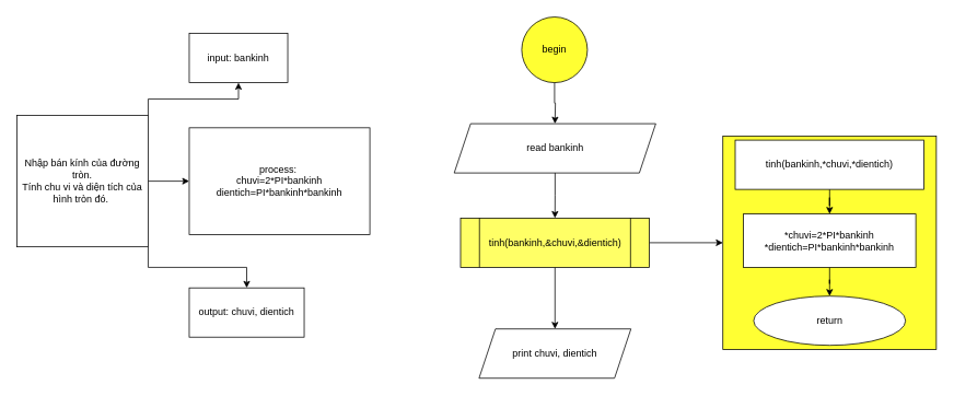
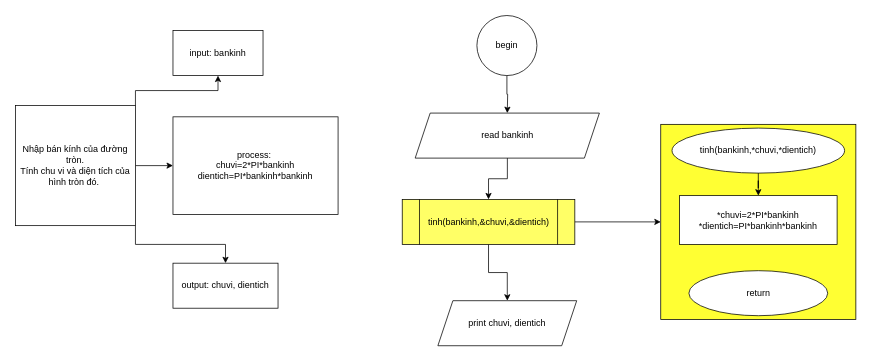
  <mxCell id="0" />
  <mxCell id="1" parent="0" />
  <mxCell id="2" style="edgeStyle=orthogonalEdgeStyle;rounded=0;orthogonalLoop=1;jettySize=auto;html=1;entryX=0.5;entryY=0;entryDx=0;entryDy=0;" parent="1" source="3" edge="1"><mxGeometry relative="1" as="geometry"><mxPoint x="675.5" y="150" as="targetPoint" /></mxGeometry></mxCell>
- <mxCell id="3" value="begin" style="ellipse;whiteSpace=wrap;html=1;aspect=fixed;fillColor=#ffff33;" parent="1" vertex="1"><mxGeometry x="635" y="20" width="80" height="80" as="geometry" /></mxCell>
+ <mxCell id="3" value="begin" style="ellipse;whiteSpace=wrap;html=1;aspect=fixed;" parent="1" vertex="1"><mxGeometry x="635" y="20" width="80" height="80" as="geometry" /></mxCell>
  <mxCell id="4" style="edgeStyle=orthogonalEdgeStyle;rounded=0;orthogonalLoop=1;jettySize=auto;html=1;exitX=0.5;exitY=1;exitDx=0;exitDy=0;" parent="1" edge="1"><mxGeometry relative="1" as="geometry"><mxPoint x="1010" y="110" as="sourcePoint" /><mxPoint x="1010" y="110" as="targetPoint" /></mxGeometry></mxCell>
  <mxCell id="5" style="edgeStyle=orthogonalEdgeStyle;rounded=0;orthogonalLoop=1;jettySize=auto;html=1;entryX=0.5;entryY=0;entryDx=0;entryDy=0;" parent="1" source="7" target="8" edge="1"><mxGeometry relative="1" as="geometry" /></mxCell>
  <mxCell id="6" style="edgeStyle=orthogonalEdgeStyle;rounded=0;orthogonalLoop=1;jettySize=auto;html=1;exitX=1;exitY=0.5;exitDx=0;exitDy=0;" parent="1" source="7" target="9" edge="1"><mxGeometry relative="1" as="geometry"><mxPoint x="920" y="425.353" as="targetPoint" /></mxGeometry></mxCell>
- <mxCell id="7" value="tinh(bankinh,&amp;amp;chuvi,&amp;amp;dientich)" style="shape=process;whiteSpace=wrap;html=1;backgroundOutline=1;fillColor=#FFFF66;" parent="1" vertex="1"><mxGeometry x="560.5" y="265" width="230" height="60" as="geometry" /></mxCell>
+ <mxCell id="7" value="tinh(bankinh,&amp;amp;chuvi,&amp;amp;dientich)" style="shape=process;whiteSpace=wrap;html=1;backgroundOutline=1;fillColor=#FFFF66;" parent="1" vertex="1"><mxGeometry x="535.5" y="265" width="230" height="60" as="geometry" /></mxCell>
  <mxCell id="8" value="print chuvi, dientich" style="shape=parallelogram;perimeter=parallelogramPerimeter;whiteSpace=wrap;html=1;fixedSize=1;" parent="1" vertex="1"><mxGeometry x="583" y="400" width="185" height="60" as="geometry" /></mxCell>
  <mxCell id="9" value="" style="whiteSpace=wrap;html=1;aspect=fixed;fillColor=#FFFF33;" parent="1" vertex="1"><mxGeometry x="880" y="165" width="260" height="260" as="geometry" /></mxCell>
  <mxCell id="10" style="edgeStyle=orthogonalEdgeStyle;rounded=0;orthogonalLoop=1;jettySize=auto;html=1;entryX=0.5;entryY=0;entryDx=0;entryDy=0;" parent="1" source="11" target="14" edge="1"><mxGeometry relative="1" as="geometry" /></mxCell>
- <mxCell id="11" value="tinh(bankinh,*chuvi,*dientich)" style="whiteSpace=wrap;html=1;rounded=0;" parent="1" vertex="1"><mxGeometry x="895" y="170" width="230" height="60" as="geometry" /></mxCell>
+ <mxCell id="11" value="tinh(bankinh,*chuvi,*dientich)" style="ellipse;whiteSpace=wrap;html=1;" parent="1" vertex="1"><mxGeometry x="895" y="170" width="230" height="60" as="geometry" /></mxCell>
  <mxCell id="12" value="return" style="ellipse;whiteSpace=wrap;html=1;" parent="1" vertex="1"><mxGeometry x="917.5" y="360" width="185" height="60" as="geometry" /></mxCell>
- <mxCell id="13" style="edgeStyle=orthogonalEdgeStyle;rounded=0;orthogonalLoop=1;jettySize=auto;html=1;" parent="1" source="14" target="12" edge="1"><mxGeometry relative="1" as="geometry" /></mxCell>
  <mxCell id="14" value="*chuvi=2*PI*bankinh&lt;br&gt;*dientich=PI*bankinh*bankinh" style="rounded=0;whiteSpace=wrap;html=1;" parent="1" vertex="1"><mxGeometry x="905" y="260" width="210" height="65" as="geometry" /></mxCell>
  <mxCell id="15" style="edgeStyle=orthogonalEdgeStyle;rounded=0;orthogonalLoop=1;jettySize=auto;html=1;exitX=1;exitY=0;exitDx=0;exitDy=0;" parent="1" source="18" target="19" edge="1"><mxGeometry relative="1" as="geometry"><mxPoint x="240" y="90" as="targetPoint" /></mxGeometry></mxCell>
  <mxCell id="16" style="edgeStyle=orthogonalEdgeStyle;rounded=0;orthogonalLoop=1;jettySize=auto;html=1;" parent="1" source="18" target="20" edge="1"><mxGeometry relative="1" as="geometry"><mxPoint x="280" y="220" as="targetPoint" /></mxGeometry></mxCell>
  <mxCell id="17" style="edgeStyle=orthogonalEdgeStyle;rounded=0;orthogonalLoop=1;jettySize=auto;html=1;exitX=1;exitY=1;exitDx=0;exitDy=0;" parent="1" source="18" target="21" edge="1"><mxGeometry relative="1" as="geometry"><mxPoint x="290" y="390" as="targetPoint" /></mxGeometry></mxCell>
  <mxCell id="18" value="&lt;div&gt;Nhập bán kính của đường tròn.&lt;/div&gt;Tính chu vi và diện tích của hình tròn đó.&amp;nbsp;" style="whiteSpace=wrap;html=1;aspect=fixed;" parent="1" vertex="1"><mxGeometry x="20" y="140" width="160" height="160" as="geometry" /></mxCell>
  <mxCell id="19" value="input: bankinh" style="rounded=0;whiteSpace=wrap;html=1;" parent="1" vertex="1"><mxGeometry x="230" y="40" width="120" height="60" as="geometry" /></mxCell>
  <mxCell id="20" value="process:&amp;nbsp;&lt;br&gt;chuvi=2*PI*bankinh&lt;br&gt;dientich=PI*bankinh*bankinh" style="rounded=0;whiteSpace=wrap;html=1;" parent="1" vertex="1"><mxGeometry x="230" y="155" width="220" height="130" as="geometry" /></mxCell>
  <mxCell id="21" value="output: chuvi, dientich" style="rounded=0;whiteSpace=wrap;html=1;" parent="1" vertex="1"><mxGeometry x="230" y="350" width="140" height="60" as="geometry" /></mxCell>
  <mxCell id="22" style="edgeStyle=orthogonalEdgeStyle;rounded=0;orthogonalLoop=1;jettySize=auto;html=1;entryX=0.5;entryY=0;entryDx=0;entryDy=0;" parent="1" source="23" target="7" edge="1"><mxGeometry relative="1" as="geometry"><mxPoint x="675.5" y="250" as="targetPoint" /></mxGeometry></mxCell>
  <mxCell id="23" value="read bankinh" style="shape=parallelogram;perimeter=parallelogramPerimeter;whiteSpace=wrap;html=1;fixedSize=1;" parent="1" vertex="1"><mxGeometry x="552.75" y="150" width="245.5" height="60" as="geometry" /></mxCell>
